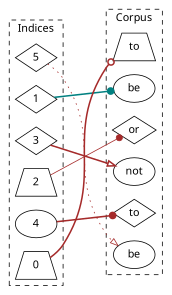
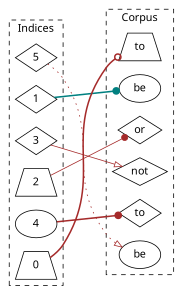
  digraph {
    fontname="Noto Sans"
    rankdir=LR
    ranksep=1
    node [fontname="Noto Sans" shape=diamond]
    edge [arrowhead=dot color=brown constraint=false fontname="Noto Sans" style=bold weight=0]
    n1 [label=to shape=trapezium]
    n2 [label=be shape=ellipse]
    n3 [label=or]
-   n4 [label=not shape=ellipse]
+   n4 [label=not]
    n5 [label=to]
    n6 [label=be shape=ellipse]
    n7 [label=5]
    n8 [label=1]
    n9 [label=3]
    n10 [label=2 shape=trapezium]
    n11 [label=4 shape=ellipse]
    n12 [label=0 shape=trapezium]
    subgraph cluster_1 {
      label=Corpus
      style=dashed
      n1
      n2
      n3
      n4
      n5
      n6
    }
    subgraph cluster_2 {
      label=Indices
      style=dashed
      n7
      n8
      n9
      n10
      n11
      n12
    }
    n7 -> n6 [arrowhead=onormal style=dotted]
    n8 -> n2 [color=teal]
-   n9 -> n4 [arrowhead=onormal constraint=""]
+   n9 -> n4 [arrowhead=onormal style=solid constraint=""]
    n10 -> n3 [style=solid]
    n11 -> n5
    n12 -> n1 [arrowhead=odot]
  }
